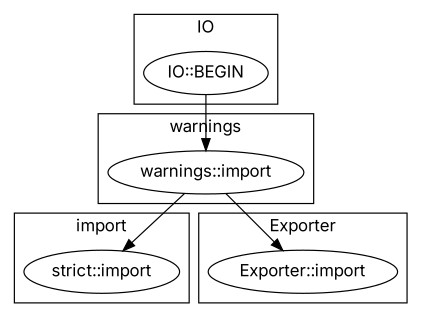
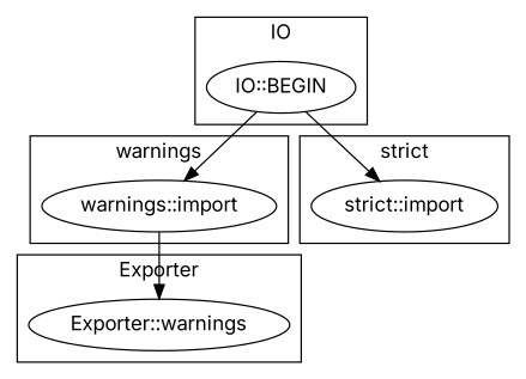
  digraph {
    fontname=Inter
    node [fontname=Inter]
    edge [fontname=Inter]
    "warnings::import"
    "strict::import"
-   "Exporter::import"
+   "Exporter::import" [label="Exporter::warnings"]
    "IO::BEGIN"
    subgraph cluster_1 {
      label=warnings
      "warnings::import"
    }
    subgraph cluster_2 {
-     label=import
+     label="strict"
      "strict::import"
    }
    subgraph cluster_3 {
      label=Exporter
      "Exporter::import"
    }
    subgraph cluster_4 {
      label=IO
      "IO::BEGIN"
    }
    "warnings::import" -> "Exporter::import"
    "IO::BEGIN" -> "warnings::import"
-   "warnings::import" -> "strict::import"
+   "IO::BEGIN" -> "strict::import"
  }
